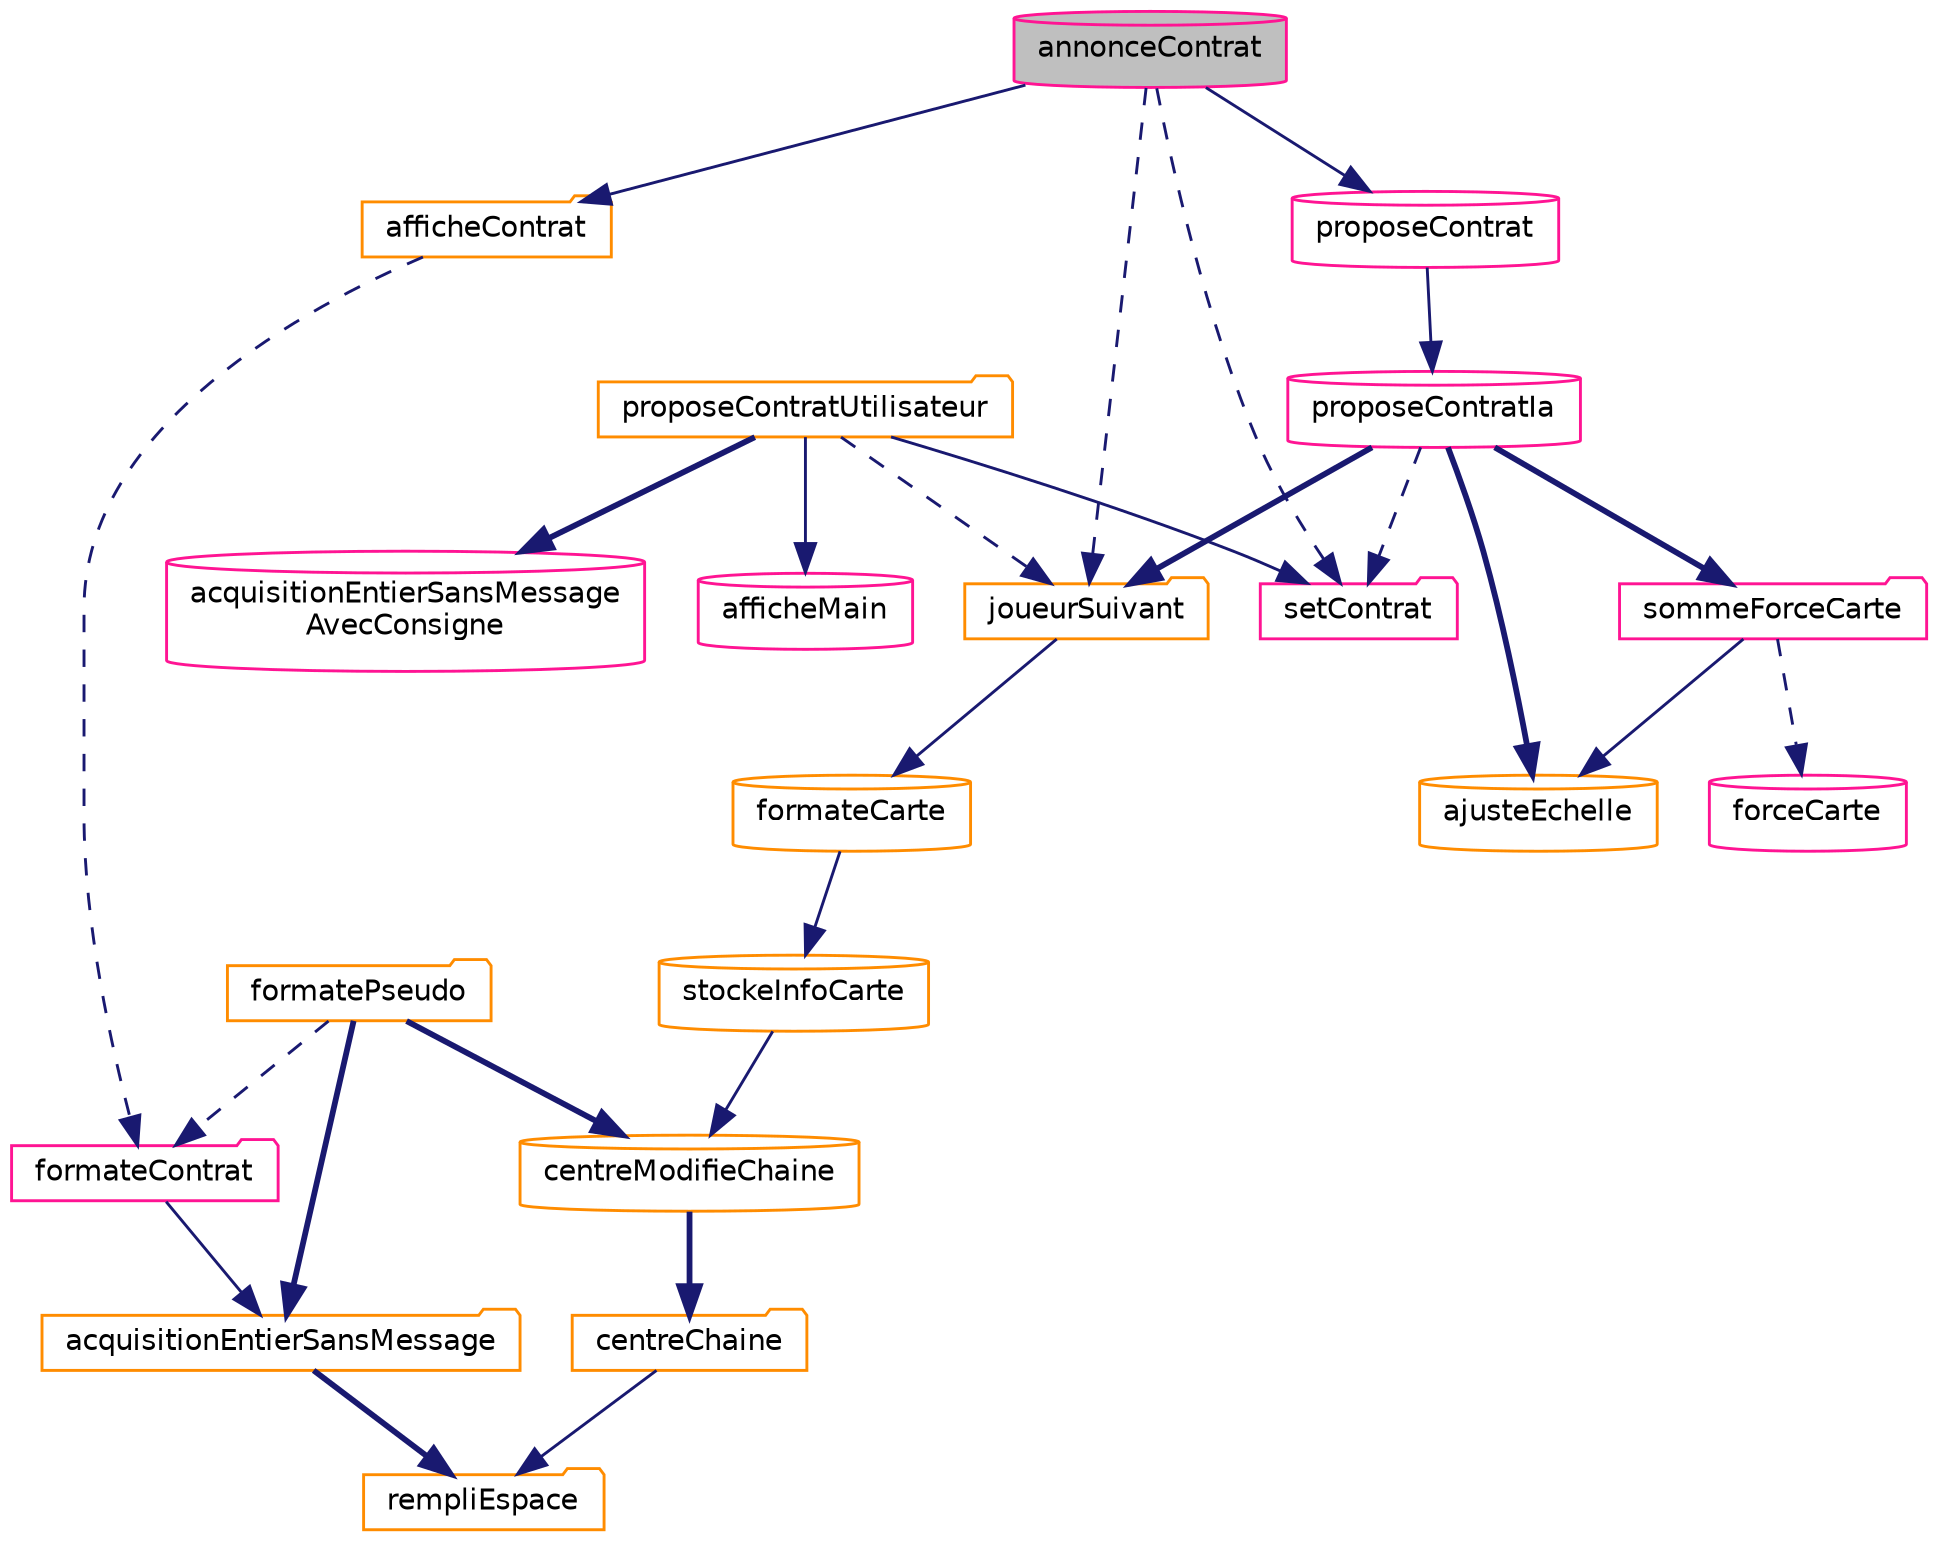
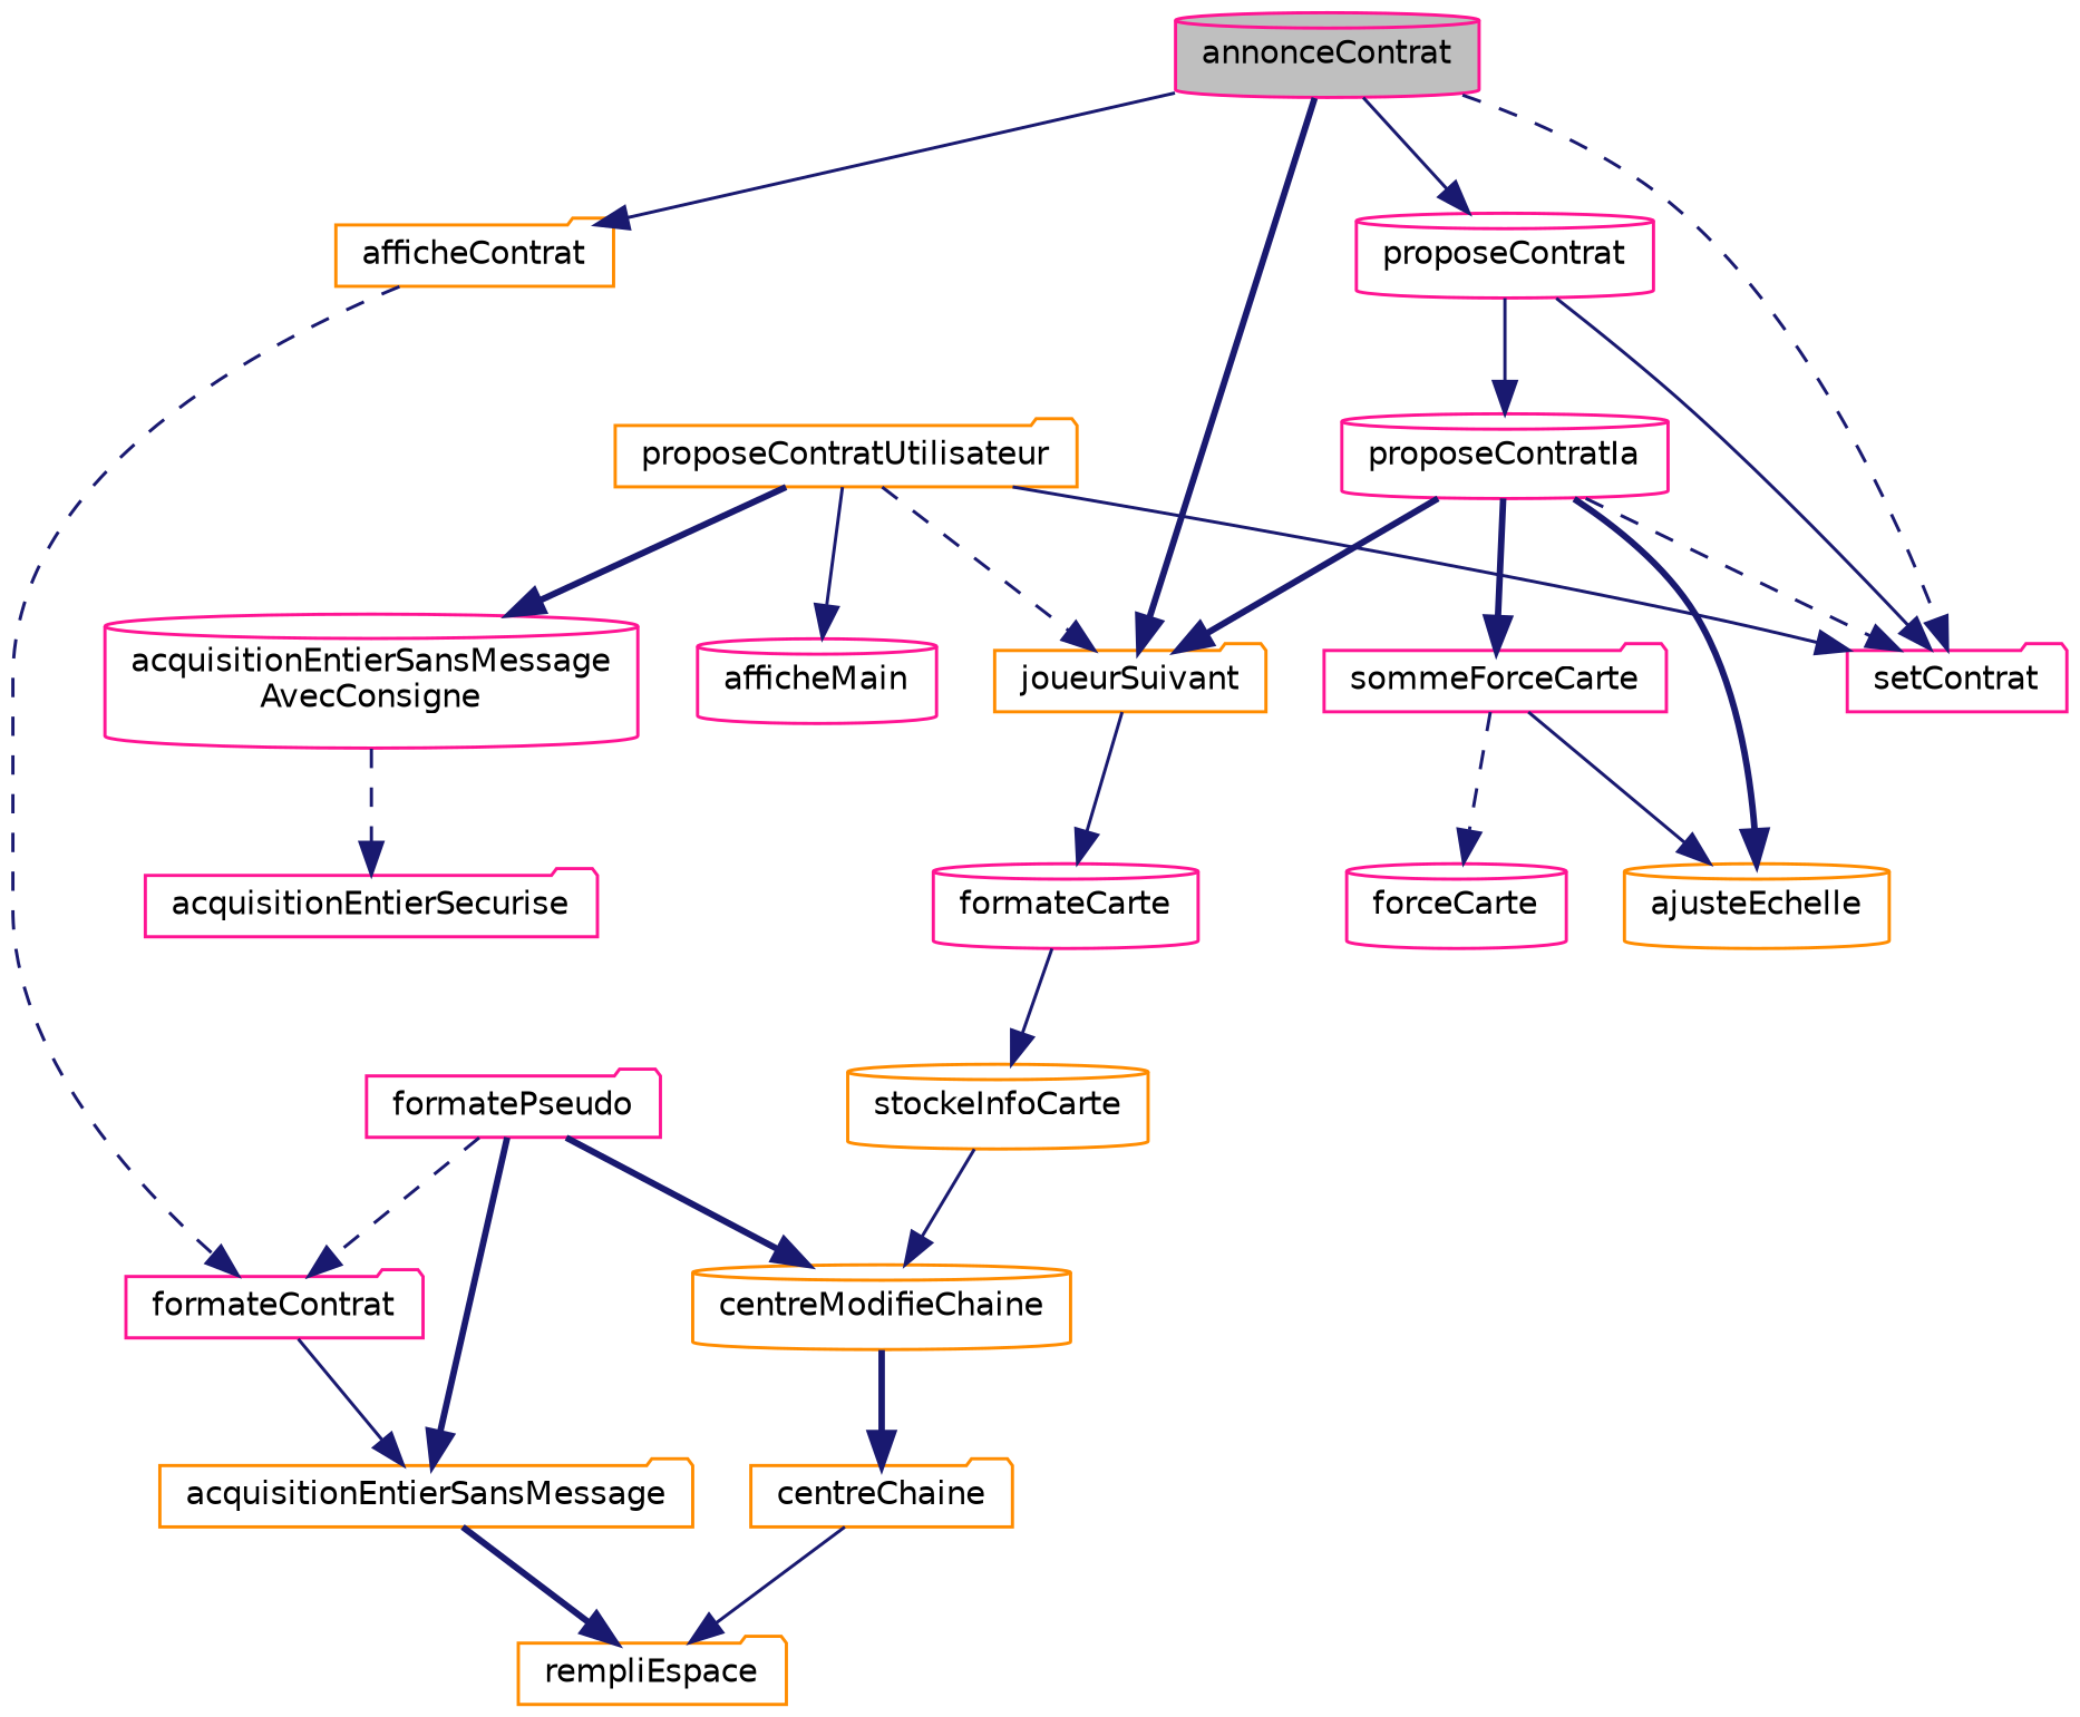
  digraph {
    rankdir=TB
    node [color=deeppink fillcolor=white fontname=Helvetica fontsize=10 shape=folder style=filled]
    edge [color=midnightblue fontname=Helvetica fontsize=10 labelfontname=Helvetica labelfontsize=10 style=solid]
    n1 [fillcolor=grey75 fontcolor=black height=0.2 label=annonceContrat shape=cylinder width=0.4]
    n2 [color=darkorange height=0.2 label=afficheContrat width=0.4]
    n3 [color=darkorange height=0.2 label=joueurSuivant width=0.4]
    n4 [height=0.2 label=proposeContrat shape=cylinder width=0.4]
    n5 [height=0.2 label=setContrat width=0.4]
    n6 [height=0.2 label=formateContrat width=0.4]
-   n7 [color=darkorange height=0.2 label=formateCarte shape=cylinder width=0.4]
+   n7 [height=0.2 label=formateCarte shape=cylinder width=0.4]
    n8 [height=0.2 label=proposeContratIa shape=cylinder width=0.4]
    n9 [color=darkorange height=0.2 label=acquisitionEntierSansMessage width=0.4]
    n10 [color=darkorange height=0.2 label=rempliEspace width=0.4]
-   n11 [color=darkorange height=0.2 label=formatePseudo width=0.4]
+   n11 [height=0.2 label=formatePseudo width=0.4]
    n12 [color=darkorange height=0.2 label=centreModifieChaine shape=cylinder width=0.4]
    n13 [color=darkorange height=0.2 label=centreChaine width=0.4]
    n14 [color=darkorange height=0.2 label=ajusteEchelle shape=cylinder width=0.4]
    n15 [height=0.2 label=sommeForceCarte width=0.4]
    n16 [color=darkorange height=0.2 label=proposeContratUtilisateur width=0.4]
    n17 [height=0.2 label="acquisitionEntierSansMessage\lAvecConsigne" shape=cylinder width=0.4]
    n18 [height=0.2 label=afficheMain shape=cylinder width=0.4]
    n19 [height=0.2 label=forceCarte shape=cylinder width=0.4]
+   n20 [height=0.2 label=acquisitionEntierSecurise width=0.4]
    n21 [color=darkorange height=0.2 label=stockeInfoCarte shape=cylinder width=0.4]
    n1 -> n2
-   n1 -> n3 [style=dashed]
+   n1 -> n3 [style=bold]
    n1 -> n4
    n1 -> n5 [style=dashed]
    n2 -> n6 [style=dashed]
    n3 -> n7
+   n4 -> n5
    n4 -> n8
    n6 -> n9
    n7 -> n21
    n8 -> n3 [style=bold]
    n8 -> n5 [style=dashed]
    n8 -> n14 [style=bold]
    n8 -> n15 [style=bold]
    n9 -> n10 [style=bold]
    n11 -> n6 [style=dashed]
    n11 -> n9 [style=bold]
    n11 -> n12 [style=bold]
    n12 -> n13 [style=bold]
    n13 -> n10
    n15 -> n14
    n15 -> n19 [style=dashed]
    n16 -> n3 [style=dashed]
    n16 -> n5
    n16 -> n17 [style=bold]
    n16 -> n18
+   n17 -> n20 [style=dashed]
    n21 -> n12
  }
